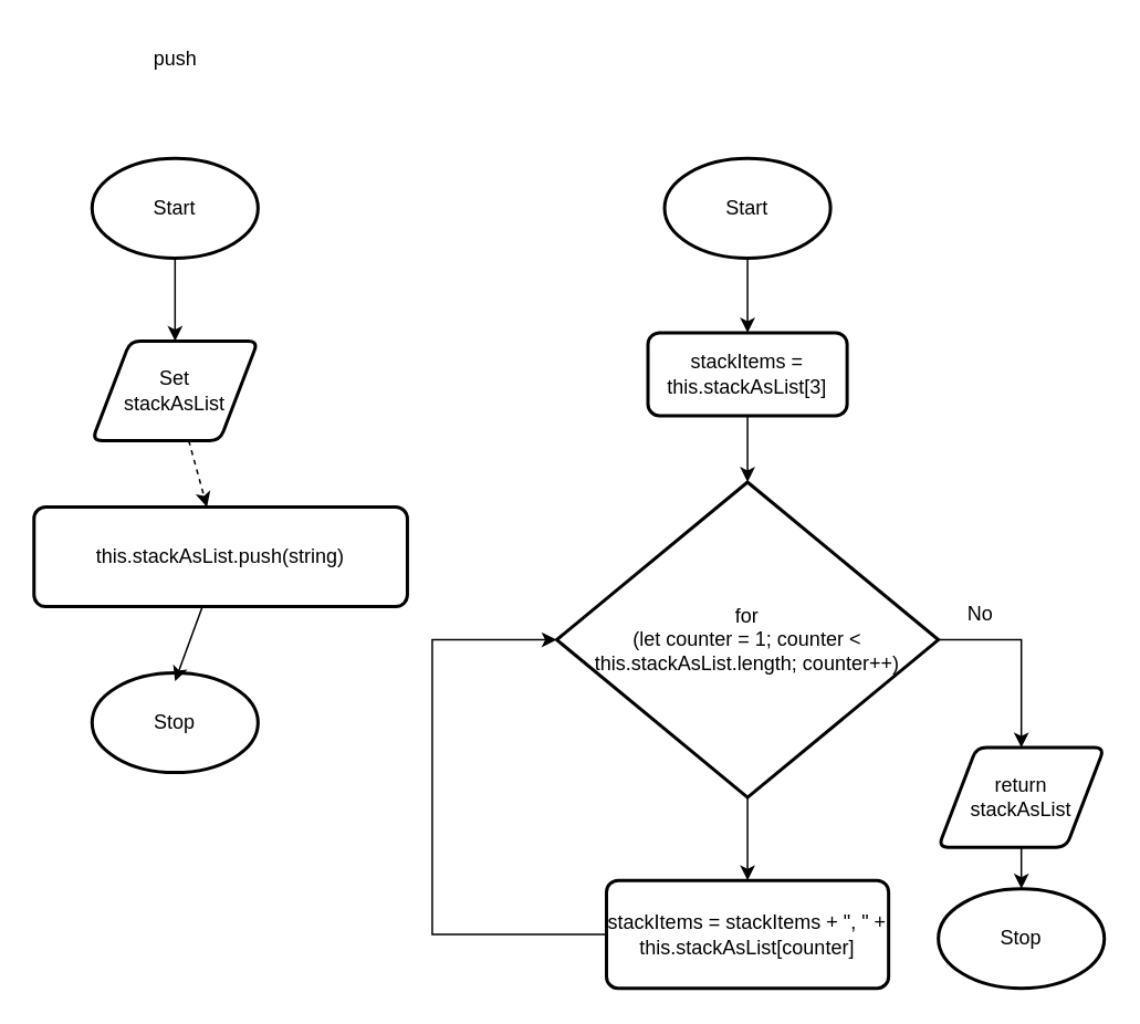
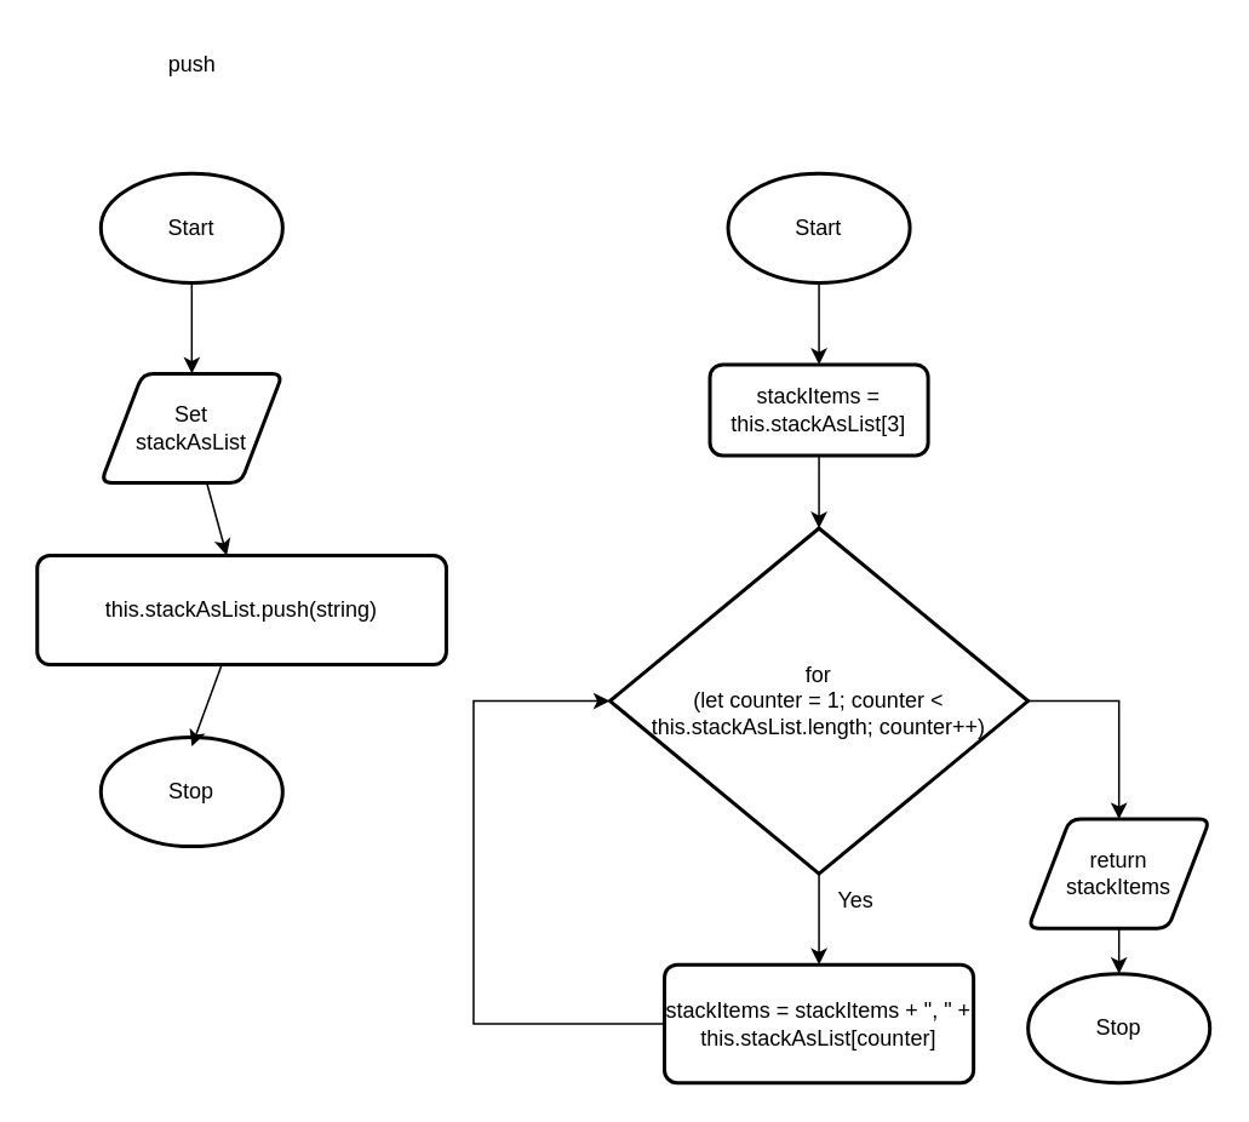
  <mxCell id="0" />
  <mxCell id="1" parent="0" />
  <mxCell id="2" style="edgeStyle=none;html=1;entryX=0.5;entryY=0;entryDx=0;entryDy=0;" edge="1" parent="1" source="3" target="9"><mxGeometry relative="1" as="geometry" /></mxCell>
  <mxCell id="3" value="Start" style="strokeWidth=2;html=1;shape=mxgraph.flowchart.start_1;whiteSpace=wrap;" vertex="1" parent="1"><mxGeometry x="55" y="95" width="100" height="60" as="geometry" /></mxCell>
  <mxCell id="4" value="Stop" style="strokeWidth=2;html=1;shape=mxgraph.flowchart.start_1;whiteSpace=wrap;" vertex="1" parent="1"><mxGeometry x="55" y="405" width="100" height="60" as="geometry" /></mxCell>
  <mxCell id="5" style="edgeStyle=none;rounded=0;html=1;fontSize=9;" edge="1" parent="1" source="6"><mxGeometry relative="1" as="geometry"><mxPoint x="105" y="410" as="targetPoint" /></mxGeometry></mxCell>
  <mxCell id="6" value="&lt;font style=&quot;font-size: 12px;&quot;&gt;this.stackAsList.push(string)&lt;/font&gt;" style="rounded=1;whiteSpace=wrap;html=1;absoluteArcSize=1;arcSize=14;strokeWidth=2;fontSize=9;" vertex="1" parent="1"><mxGeometry x="20" y="305" width="225" height="60" as="geometry" /></mxCell>
  <mxCell id="7" value="push" style="text;html=1;align=center;verticalAlign=middle;resizable=0;points=[];autosize=1;strokeColor=none;fillColor=none;" vertex="1" parent="1"><mxGeometry x="80" y="20" width="50" height="30" as="geometry" /></mxCell>
- <mxCell id="8" style="edgeStyle=none;rounded=0;html=1;dashed=1;" edge="1" parent="1" source="9" target="6"><mxGeometry relative="1" as="geometry"><Array as="points" /></mxGeometry></mxCell>
+ <mxCell id="8" style="edgeStyle=none;rounded=0;html=1;" edge="1" parent="1" source="9" target="6"><mxGeometry relative="1" as="geometry"><Array as="points" /></mxGeometry></mxCell>
  <mxCell id="9" value="Set &lt;br&gt;stackAsList" style="shape=parallelogram;html=1;strokeWidth=2;perimeter=parallelogramPerimeter;whiteSpace=wrap;rounded=1;arcSize=12;size=0.23;" vertex="1" parent="1"><mxGeometry x="55" y="205" width="100" height="60" as="geometry" /></mxCell>
  <mxCell id="10" style="edgeStyle=none;html=1;entryX=0.5;entryY=0;entryDx=0;entryDy=0;" edge="1" parent="1" source="11" target="21"><mxGeometry relative="1" as="geometry"><mxPoint x="450" y="195" as="targetPoint" /></mxGeometry></mxCell>
  <mxCell id="11" value="Start" style="strokeWidth=2;html=1;shape=mxgraph.flowchart.start_1;whiteSpace=wrap;" vertex="1" parent="1"><mxGeometry x="400" y="95" width="100" height="60" as="geometry" /></mxCell>
  <mxCell id="12" value="Stop" style="strokeWidth=2;html=1;shape=mxgraph.flowchart.start_1;whiteSpace=wrap;" vertex="1" parent="1"><mxGeometry x="565" y="535" width="100" height="60" as="geometry" /></mxCell>
  <mxCell id="13" style="edgeStyle=none;html=1;entryX=0.5;entryY=0;entryDx=0;entryDy=0;fontSize=12;entryPerimeter=0;" edge="1" parent="1" source="21" target="16"><mxGeometry relative="1" as="geometry"><mxPoint x="450" y="255" as="sourcePoint" /><mxPoint x="450" y="295" as="targetPoint" /></mxGeometry></mxCell>
  <mxCell id="14" style="edgeStyle=none;html=1;fontSize=6;" edge="1" parent="1" source="16" target="18"><mxGeometry relative="1" as="geometry" /></mxCell>
  <mxCell id="15" style="edgeStyle=elbowEdgeStyle;html=1;entryX=0.5;entryY=0;entryDx=0;entryDy=0;elbow=vertical;exitX=1;exitY=0.5;exitDx=0;exitDy=0;exitPerimeter=0;rounded=0;" edge="1" parent="1" source="16" target="23"><mxGeometry relative="1" as="geometry"><Array as="points"><mxPoint x="615" y="385" /></Array></mxGeometry></mxCell>
  <mxCell id="16" value="&lt;font style=&quot;font-size: 12px;&quot;&gt;for &lt;br&gt;(let counter = 1; counter &amp;lt; this.stackAsList.length; counter++)&lt;/font&gt;" style="strokeWidth=2;html=1;shape=mxgraph.flowchart.decision;whiteSpace=wrap;fontSize=6;" vertex="1" parent="1"><mxGeometry x="335" y="290" width="230" height="190" as="geometry" /></mxCell>
  <mxCell id="17" style="edgeStyle=elbowEdgeStyle;rounded=0;elbow=vertical;html=1;entryX=0;entryY=0.5;entryDx=0;entryDy=0;entryPerimeter=0;fontSize=12;" edge="1" parent="1" source="18" target="16"><mxGeometry relative="1" as="geometry"><Array as="points"><mxPoint x="260" y="460" /></Array></mxGeometry></mxCell>
  <mxCell id="18" value="stackItems = stackItems + &quot;, &quot; + this.stackAsList[counter]" style="rounded=1;whiteSpace=wrap;html=1;absoluteArcSize=1;arcSize=14;strokeWidth=2;fontSize=12;" vertex="1" parent="1"><mxGeometry x="365" y="530" width="170" height="65" as="geometry" /></mxCell>
- <mxCell id="20" value="No" style="text;html=1;align=center;verticalAlign=middle;resizable=0;points=[];autosize=1;strokeColor=none;fillColor=none;fontSize=12;" vertex="1" parent="1"><mxGeometry x="570" y="355" width="40" height="30" as="geometry" /></mxCell>
+ <mxCell id="19" value="Yes" style="text;html=1;align=center;verticalAlign=middle;resizable=0;points=[];autosize=1;strokeColor=none;fillColor=none;fontSize=12;" vertex="1" parent="1"><mxGeometry x="450" y="480" width="40" height="30" as="geometry" /></mxCell>
  <mxCell id="21" value="stackItems = this.stackAsList[3]" style="rounded=1;whiteSpace=wrap;html=1;absoluteArcSize=1;arcSize=14;strokeWidth=2;" vertex="1" parent="1"><mxGeometry x="390" y="200" width="120" height="50" as="geometry" /></mxCell>
  <mxCell id="22" style="edgeStyle=elbowEdgeStyle;rounded=0;elbow=vertical;html=1;entryX=0.5;entryY=0;entryDx=0;entryDy=0;entryPerimeter=0;" edge="1" parent="1" source="23" target="12"><mxGeometry relative="1" as="geometry" /></mxCell>
- <mxCell id="23" value="return &lt;br&gt;stackAsList" style="shape=parallelogram;html=1;strokeWidth=2;perimeter=parallelogramPerimeter;whiteSpace=wrap;rounded=1;arcSize=12;size=0.23;" vertex="1" parent="1"><mxGeometry x="565" y="450" width="100" height="60" as="geometry" /></mxCell>
+ <mxCell id="23" value="return &lt;br&gt;stackItems" style="shape=parallelogram;html=1;strokeWidth=2;perimeter=parallelogramPerimeter;whiteSpace=wrap;rounded=1;arcSize=12;size=0.23;" vertex="1" parent="1"><mxGeometry x="565" y="450" width="100" height="60" as="geometry" /></mxCell>
